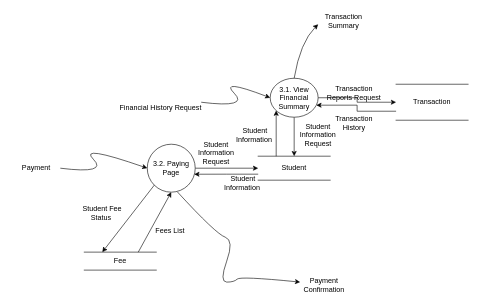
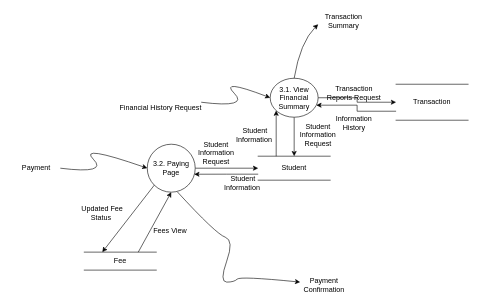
  <mxCell id="0" />
  <mxCell id="1" parent="0" />
  <mxCell id="2" style="edgeStyle=orthogonalEdgeStyle;rounded=0;orthogonalLoop=1;jettySize=auto;html=1;" edge="1" parent="1" source="4" target="9"><mxGeometry relative="1" as="geometry" /></mxCell>
  <mxCell id="3" value="" style="edgeStyle=orthogonalEdgeStyle;rounded=0;orthogonalLoop=1;jettySize=auto;html=1;" edge="1" parent="1" source="4" target="20"><mxGeometry relative="1" as="geometry" /></mxCell>
  <mxCell id="4" value="3.1. View Financial Summary" style="ellipse;whiteSpace=wrap;html=1;aspect=fixed;" vertex="1" parent="1"><mxGeometry x="450" y="130" width="80" height="65" as="geometry" /></mxCell>
  <mxCell id="5" style="edgeStyle=orthogonalEdgeStyle;rounded=0;orthogonalLoop=1;jettySize=auto;html=1;entryX=0;entryY=0.5;entryDx=0;entryDy=0;" edge="1" parent="1" source="6" target="20"><mxGeometry relative="1" as="geometry" /></mxCell>
  <mxCell id="6" value="3.2. Paying Page" style="ellipse;whiteSpace=wrap;html=1;aspect=fixed;" vertex="1" parent="1"><mxGeometry x="245" y="240" width="80" height="80" as="geometry" /></mxCell>
  <mxCell id="7" value="" style="curved=1;endArrow=classic;html=1;rounded=0;entryX=0;entryY=0.5;entryDx=0;entryDy=0;" edge="1" parent="1" target="6"><mxGeometry width="50" height="50" relative="1" as="geometry"><mxPoint x="100" y="280" as="sourcePoint" /><mxPoint x="180" y="240" as="targetPoint" /><Array as="points"><mxPoint x="180" y="290" /><mxPoint x="130" y="240" /></Array></mxGeometry></mxCell>
  <mxCell id="8" value="Fee" style="shape=partialRectangle;whiteSpace=wrap;html=1;left=0;right=0;fillColor=none;" vertex="1" parent="1"><mxGeometry x="140" y="420" width="120" height="30" as="geometry" /></mxCell>
  <mxCell id="9" value="Transaction" style="shape=partialRectangle;whiteSpace=wrap;html=1;left=0;right=0;fillColor=none;" vertex="1" parent="1"><mxGeometry x="660" y="140" width="120" height="60" as="geometry" /></mxCell>
  <mxCell id="10" value="" style="endArrow=classic;html=1;rounded=0;entryX=0.25;entryY=0;entryDx=0;entryDy=0;exitX=0;exitY=1;exitDx=0;exitDy=0;" edge="1" parent="1" source="6" target="8"><mxGeometry width="50" height="50" relative="1" as="geometry"><mxPoint x="350" y="320" as="sourcePoint" /><mxPoint x="400" y="270" as="targetPoint" /></mxGeometry></mxCell>
  <mxCell id="11" value="Payment Confirmation" style="text;html=1;whiteSpace=wrap;strokeColor=none;fillColor=none;align=center;verticalAlign=middle;rounded=0;" vertex="1" parent="1"><mxGeometry x="510" y="460" width="60" height="30" as="geometry" /></mxCell>
  <mxCell id="12" value="Transaction Summary" style="text;html=1;whiteSpace=wrap;strokeColor=none;fillColor=none;align=center;verticalAlign=middle;rounded=0;" vertex="1" parent="1"><mxGeometry x="520" y="20" width="105" height="30" as="geometry" /></mxCell>
  <mxCell id="13" value="" style="curved=1;endArrow=classic;html=1;rounded=0;entryX=0;entryY=0.5;entryDx=0;entryDy=0;" edge="1" parent="1" target="4"><mxGeometry width="50" height="50" relative="1" as="geometry"><mxPoint x="335" y="170" as="sourcePoint" /><mxPoint x="480" y="170" as="targetPoint" /><Array as="points"><mxPoint x="415" y="180" /><mxPoint x="365" y="130" /></Array></mxGeometry></mxCell>
  <mxCell id="14" value="Transaction Reports Request" style="text;html=1;whiteSpace=wrap;strokeColor=none;fillColor=none;align=center;verticalAlign=middle;rounded=0;" vertex="1" parent="1"><mxGeometry x="540" y="140" width="100" height="30" as="geometry" /></mxCell>
- <mxCell id="15" value="Transaction History" style="text;html=1;whiteSpace=wrap;strokeColor=none;fillColor=none;align=center;verticalAlign=middle;rounded=0;" vertex="1" parent="1"><mxGeometry x="540" y="190" width="100" height="30" as="geometry" /></mxCell>
+ <mxCell id="15" value="Information History" style="text;html=1;whiteSpace=wrap;strokeColor=none;fillColor=none;align=center;verticalAlign=middle;rounded=0;" vertex="1" parent="1"><mxGeometry x="540" y="190" width="100" height="30" as="geometry" /></mxCell>
  <mxCell id="16" style="edgeStyle=orthogonalEdgeStyle;rounded=0;orthogonalLoop=1;jettySize=auto;html=1;exitX=0;exitY=0.75;exitDx=0;exitDy=0;entryX=0.962;entryY=0.691;entryDx=0;entryDy=0;entryPerimeter=0;" edge="1" parent="1" source="9" target="4"><mxGeometry relative="1" as="geometry"><mxPoint x="390" y="279.83" as="sourcePoint" /><mxPoint x="510" y="279.83" as="targetPoint" /></mxGeometry></mxCell>
  <mxCell id="17" value="" style="curved=1;endArrow=classic;html=1;rounded=0;exitX=0.5;exitY=0;exitDx=0;exitDy=0;" edge="1" parent="1" source="4"><mxGeometry width="50" height="50" relative="1" as="geometry"><mxPoint x="550" y="70" as="sourcePoint" /><mxPoint x="530" y="40" as="targetPoint" /><Array as="points"><mxPoint x="500" y="70" /></Array></mxGeometry></mxCell>
  <mxCell id="18" value="Financial History Request" style="text;html=1;whiteSpace=wrap;strokeColor=none;fillColor=none;align=center;verticalAlign=middle;rounded=0;" vertex="1" parent="1"><mxGeometry x="190" y="165" width="155" height="30" as="geometry" /></mxCell>
  <mxCell id="19" value="Payment" style="text;html=1;whiteSpace=wrap;strokeColor=none;fillColor=none;align=center;verticalAlign=middle;rounded=0;" vertex="1" parent="1"><mxGeometry x="20" y="265" width="80" height="30" as="geometry" /></mxCell>
  <mxCell id="20" value="Student" style="shape=partialRectangle;whiteSpace=wrap;html=1;left=0;right=0;fillColor=none;" vertex="1" parent="1"><mxGeometry x="430" y="260" width="120" height="40" as="geometry" /></mxCell>
  <mxCell id="21" value="Student Information Request" style="text;html=1;whiteSpace=wrap;strokeColor=none;fillColor=none;align=center;verticalAlign=middle;rounded=0;" vertex="1" parent="1"><mxGeometry x="500" y="210" width="60" height="30" as="geometry" /></mxCell>
  <mxCell id="22" value="Student Information&amp;nbsp;" style="text;html=1;whiteSpace=wrap;strokeColor=none;fillColor=none;align=center;verticalAlign=middle;rounded=0;" vertex="1" parent="1"><mxGeometry x="395" y="210" width="60" height="30" as="geometry" /></mxCell>
  <mxCell id="23" value="" style="edgeStyle=orthogonalEdgeStyle;rounded=0;orthogonalLoop=1;jettySize=auto;html=1;exitX=0.25;exitY=0;exitDx=0;exitDy=0;entryX=0.125;entryY=0.829;entryDx=0;entryDy=0;entryPerimeter=0;" edge="1" parent="1" source="20" target="4"><mxGeometry relative="1" as="geometry"><mxPoint x="409.76" y="255" as="sourcePoint" /><mxPoint x="409.76" y="305" as="targetPoint" /></mxGeometry></mxCell>
  <mxCell id="24" value="Student Information Request" style="text;html=1;whiteSpace=wrap;strokeColor=none;fillColor=none;align=center;verticalAlign=middle;rounded=0;" vertex="1" parent="1"><mxGeometry x="310" y="240" width="100" height="30" as="geometry" /></mxCell>
  <mxCell id="25" style="edgeStyle=orthogonalEdgeStyle;rounded=0;orthogonalLoop=1;jettySize=auto;html=1;exitX=0;exitY=0.75;exitDx=0;exitDy=0;entryX=0.979;entryY=0.626;entryDx=0;entryDy=0;entryPerimeter=0;" edge="1" parent="1" source="20" target="6"><mxGeometry relative="1" as="geometry"><mxPoint x="330" y="290" as="targetPoint" /></mxGeometry></mxCell>
  <mxCell id="26" value="Student Information&amp;nbsp;" style="text;html=1;whiteSpace=wrap;strokeColor=none;fillColor=none;align=center;verticalAlign=middle;rounded=0;" vertex="1" parent="1"><mxGeometry x="360" y="290" width="90" height="30" as="geometry" /></mxCell>
  <mxCell id="27" value="" style="curved=1;endArrow=classic;html=1;rounded=0;exitX=0.628;exitY=0.994;exitDx=0;exitDy=0;exitPerimeter=0;" edge="1" parent="1" source="6"><mxGeometry width="50" height="50" relative="1" as="geometry"><mxPoint x="375" y="450" as="sourcePoint" /><mxPoint x="500" y="470" as="targetPoint" /><Array as="points"><mxPoint x="360" y="390" /><mxPoint x="390" y="400" /><mxPoint x="365" y="470" /><mxPoint x="390" y="470" /><mxPoint x="400" y="460" /></Array></mxGeometry></mxCell>
  <mxCell id="28" value="" style="endArrow=classic;html=1;rounded=0;entryX=0.5;entryY=1;entryDx=0;entryDy=0;exitX=0.75;exitY=0;exitDx=0;exitDy=0;" edge="1" parent="1" source="8" target="6"><mxGeometry width="50" height="50" relative="1" as="geometry"><mxPoint x="295" y="330" as="sourcePoint" /><mxPoint x="180" y="430" as="targetPoint" /></mxGeometry></mxCell>
- <mxCell id="29" value="Student&amp;nbsp;Fee Status&amp;nbsp;" style="text;html=1;whiteSpace=wrap;strokeColor=none;fillColor=none;align=center;verticalAlign=middle;rounded=0;" vertex="1" parent="1"><mxGeometry x="130" y="340" width="80" height="30" as="geometry" /></mxCell>
- <mxCell id="30" value="Fees List&amp;nbsp;" style="text;html=1;whiteSpace=wrap;strokeColor=none;fillColor=none;align=center;verticalAlign=middle;rounded=0;" vertex="1" parent="1"><mxGeometry x="245" y="370" width="80" height="30" as="geometry" /></mxCell>
+ <mxCell id="29" value="Updated&amp;nbsp;Fee Status&amp;nbsp;" style="text;html=1;whiteSpace=wrap;strokeColor=none;fillColor=none;align=center;verticalAlign=middle;rounded=0;" vertex="1" parent="1"><mxGeometry x="130" y="340" width="80" height="30" as="geometry" /></mxCell>
+ <mxCell id="30" value="Fees View&amp;nbsp;" style="text;html=1;whiteSpace=wrap;strokeColor=none;fillColor=none;align=center;verticalAlign=middle;rounded=0;" vertex="1" parent="1"><mxGeometry x="245" y="370" width="80" height="30" as="geometry" /></mxCell>
